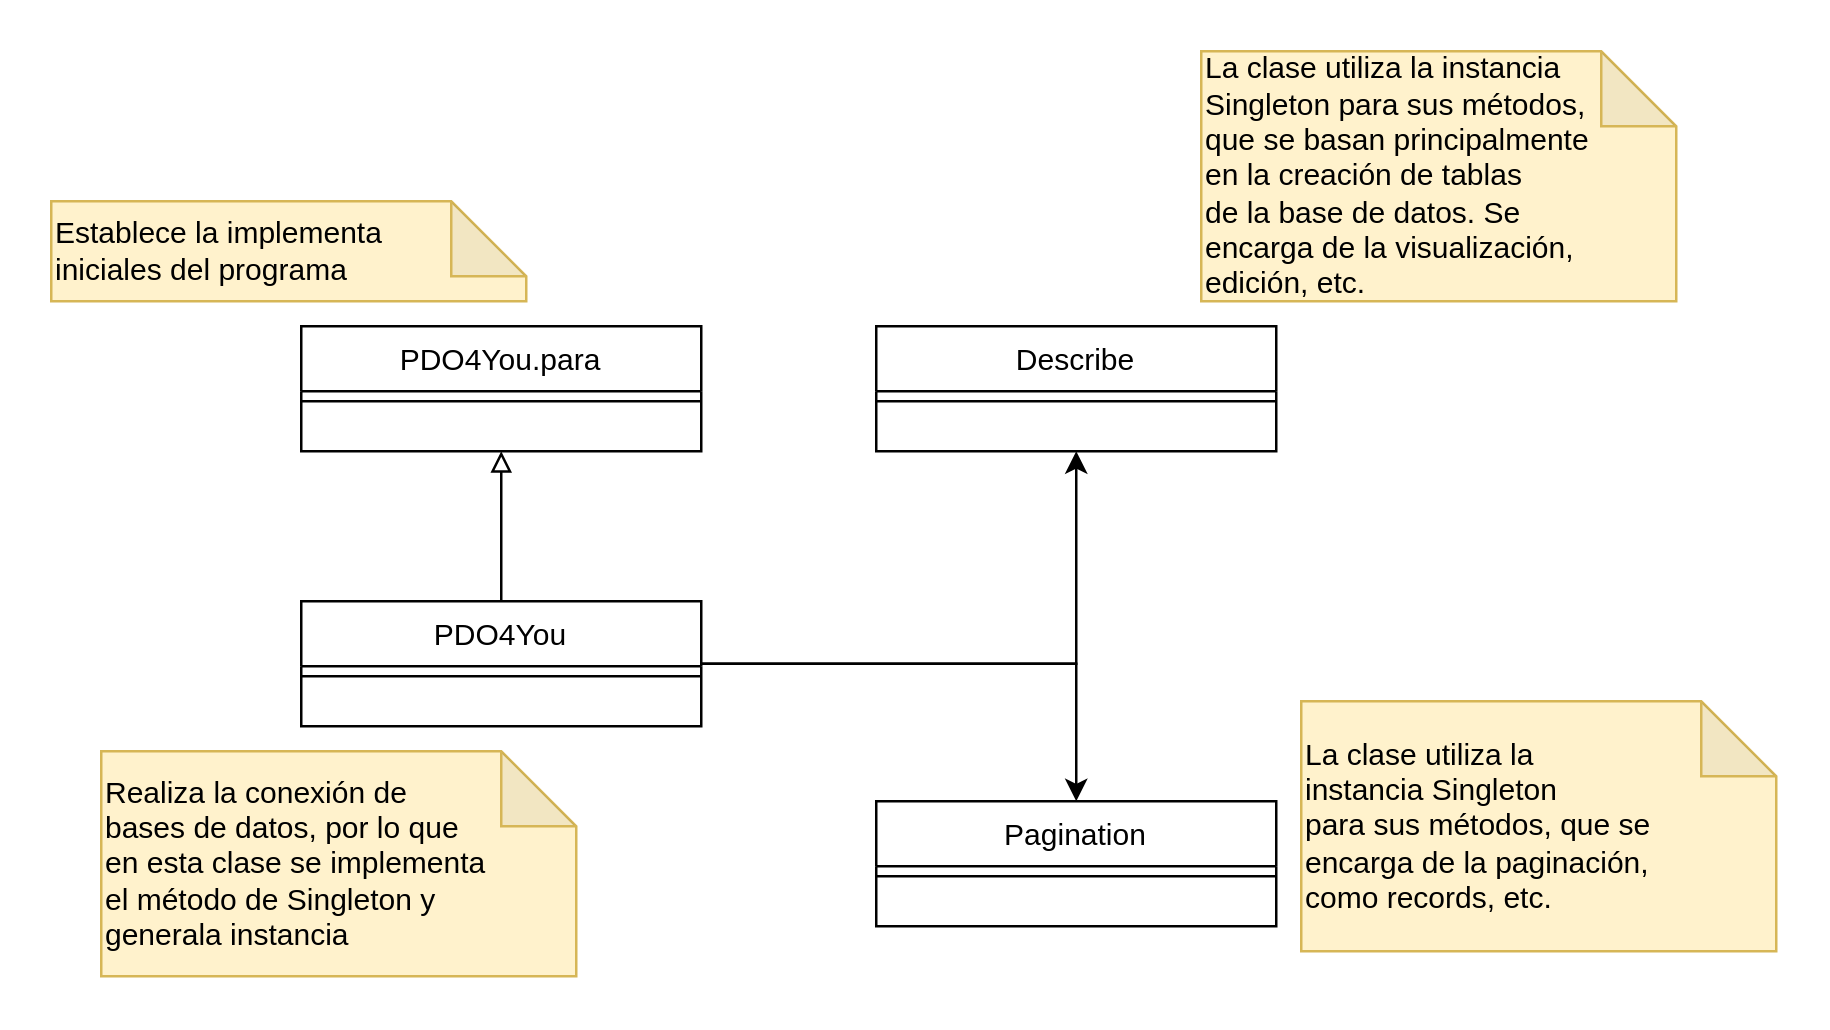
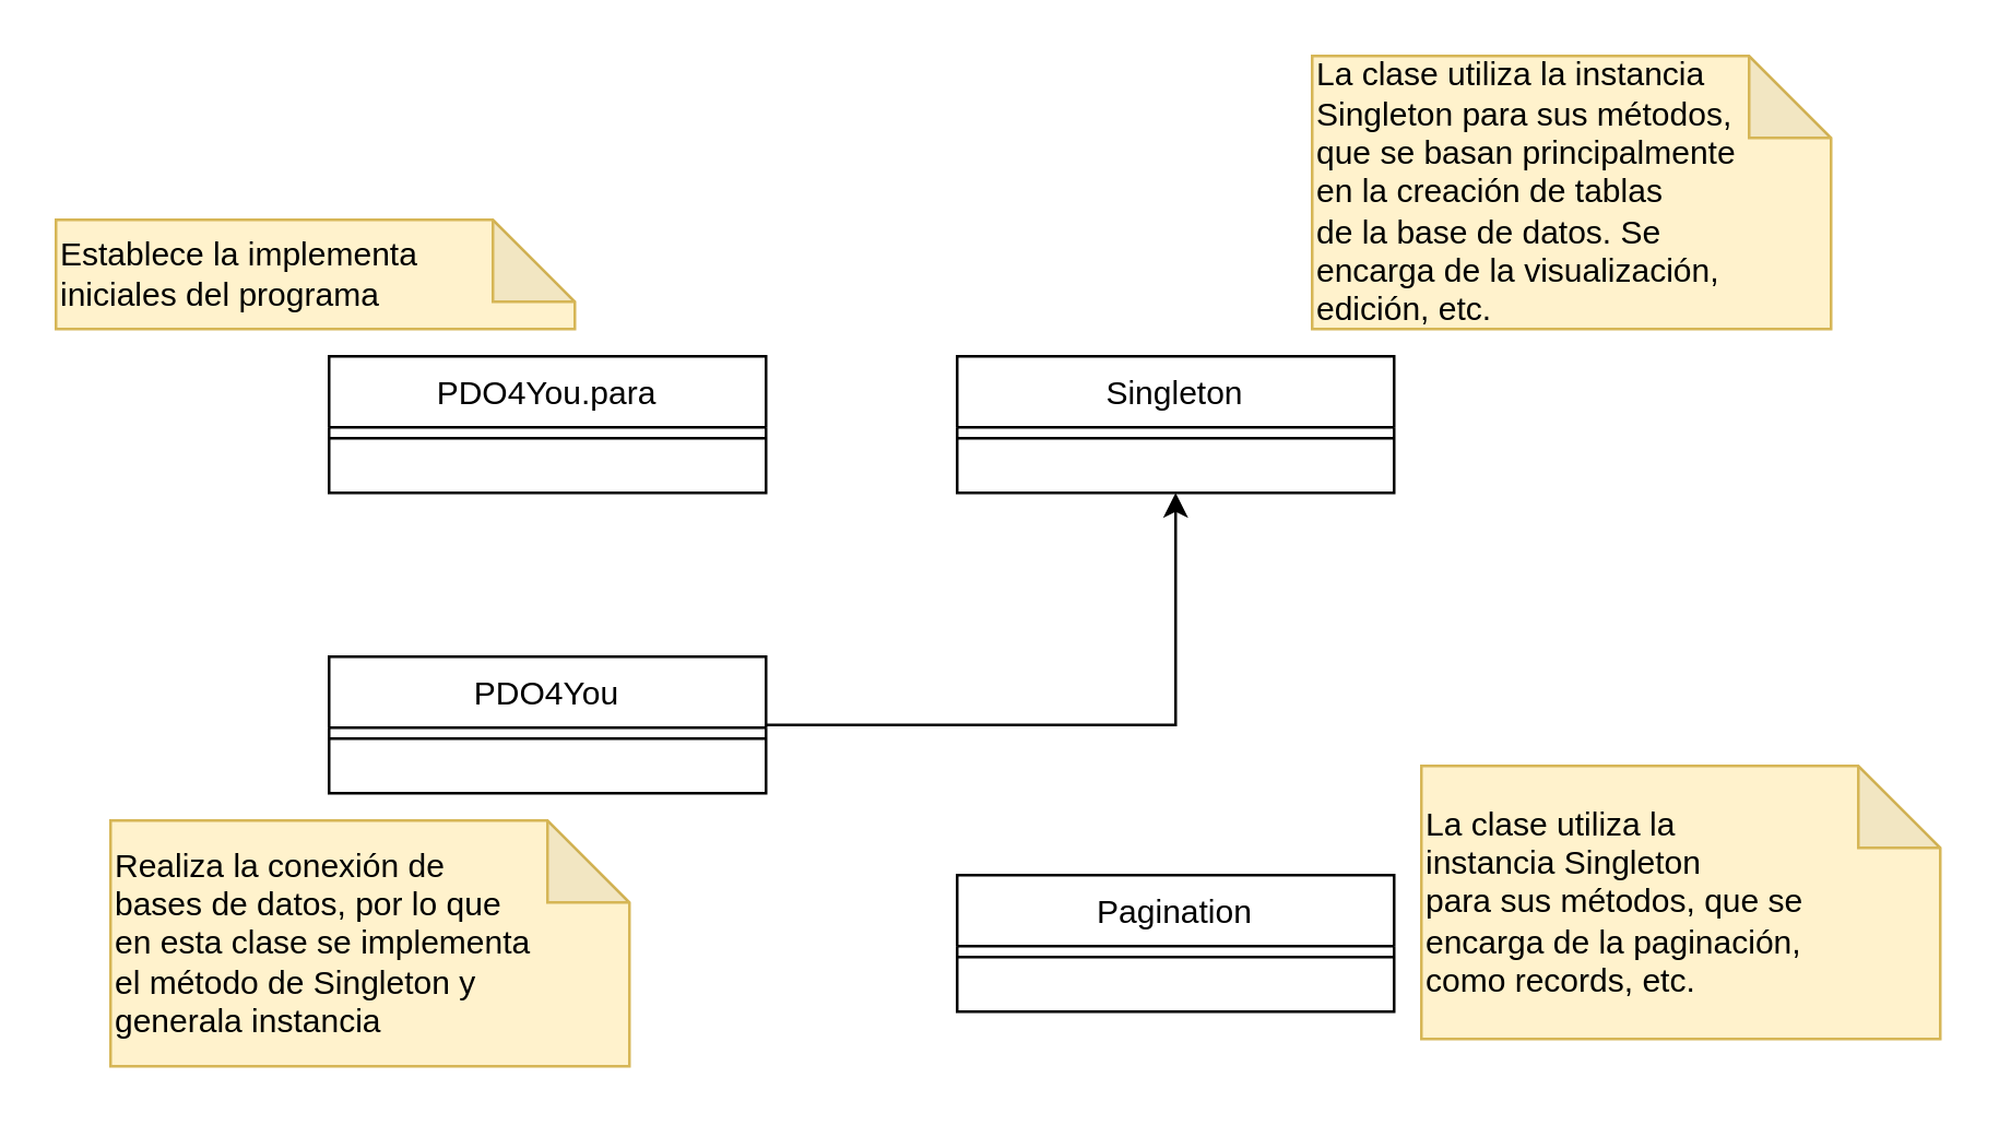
  <mxCell id="0" />
  <mxCell id="1" parent="0" />
- <mxCell id="2" value="Describe" style="swimlane;fontStyle=0;align=center;verticalAlign=top;childLayout=stackLayout;horizontal=1;startSize=26;horizontalStack=0;resizeParent=1;resizeLast=0;collapsible=1;marginBottom=0;rounded=0;shadow=0;strokeWidth=1;" parent="1" vertex="1"><mxGeometry x="350" y="130" width="160" height="50" as="geometry"><mxRectangle x="230" y="140" width="160" height="26" as="alternateBounds" /></mxGeometry></mxCell>
+ <mxCell id="2" value="Singleton" style="swimlane;fontStyle=0;align=center;verticalAlign=top;childLayout=stackLayout;horizontal=1;startSize=26;horizontalStack=0;resizeParent=1;resizeLast=0;collapsible=1;marginBottom=0;rounded=0;shadow=0;strokeWidth=1;" parent="1" vertex="1"><mxGeometry x="350" y="130" width="160" height="50" as="geometry"><mxRectangle x="230" y="140" width="160" height="26" as="alternateBounds" /></mxGeometry></mxCell>
  <mxCell id="3" value="" style="line;html=1;strokeWidth=1;align=left;verticalAlign=middle;spacingTop=-1;spacingLeft=3;spacingRight=3;rotatable=0;labelPosition=right;points=[];portConstraint=eastwest;" parent="2" vertex="1"><mxGeometry y="26" width="160" height="8" as="geometry" /></mxCell>
  <mxCell id="4" value="PDO4You.para" style="swimlane;fontStyle=0;align=center;verticalAlign=top;childLayout=stackLayout;horizontal=1;startSize=26;horizontalStack=0;resizeParent=1;resizeLast=0;collapsible=1;marginBottom=0;rounded=0;shadow=0;strokeWidth=1;" vertex="1" parent="1"><mxGeometry x="120" y="130" width="160" height="50" as="geometry"><mxRectangle x="230" y="140" width="160" height="26" as="alternateBounds" /></mxGeometry></mxCell>
  <mxCell id="5" value="" style="line;html=1;strokeWidth=1;align=left;verticalAlign=middle;spacingTop=-1;spacingLeft=3;spacingRight=3;rotatable=0;labelPosition=right;points=[];portConstraint=eastwest;" vertex="1" parent="4"><mxGeometry y="26" width="160" height="8" as="geometry" /></mxCell>
- <mxCell id="6" style="edgeStyle=orthogonalEdgeStyle;rounded=0;orthogonalLoop=1;jettySize=auto;html=1;entryX=0.5;entryY=1;entryDx=0;entryDy=0;endArrow=block;endFill=0;" edge="1" parent="1" source="9" target="4"><mxGeometry relative="1" as="geometry" /></mxCell>
- <mxCell id="7" style="edgeStyle=orthogonalEdgeStyle;rounded=0;orthogonalLoop=1;jettySize=auto;html=1;entryX=0.5;entryY=0;entryDx=0;entryDy=0;" edge="1" parent="1" source="9" target="11"><mxGeometry relative="1" as="geometry" /></mxCell>
  <mxCell id="8" style="edgeStyle=orthogonalEdgeStyle;rounded=0;orthogonalLoop=1;jettySize=auto;html=1;entryX=0.5;entryY=1;entryDx=0;entryDy=0;" edge="1" parent="1" source="9" target="2"><mxGeometry relative="1" as="geometry" /></mxCell>
  <mxCell id="9" value="PDO4You" style="swimlane;fontStyle=0;align=center;verticalAlign=top;childLayout=stackLayout;horizontal=1;startSize=26;horizontalStack=0;resizeParent=1;resizeLast=0;collapsible=1;marginBottom=0;rounded=0;shadow=0;strokeWidth=1;" vertex="1" parent="1"><mxGeometry x="120" y="240" width="160" height="50" as="geometry"><mxRectangle x="230" y="140" width="160" height="26" as="alternateBounds" /></mxGeometry></mxCell>
  <mxCell id="10" value="" style="line;html=1;strokeWidth=1;align=left;verticalAlign=middle;spacingTop=-1;spacingLeft=3;spacingRight=3;rotatable=0;labelPosition=right;points=[];portConstraint=eastwest;" vertex="1" parent="9"><mxGeometry y="26" width="160" height="8" as="geometry" /></mxCell>
  <mxCell id="11" value="Pagination" style="swimlane;fontStyle=0;align=center;verticalAlign=top;childLayout=stackLayout;horizontal=1;startSize=26;horizontalStack=0;resizeParent=1;resizeLast=0;collapsible=1;marginBottom=0;rounded=0;shadow=0;strokeWidth=1;" vertex="1" parent="1"><mxGeometry x="350" y="320" width="160" height="50" as="geometry"><mxRectangle x="230" y="140" width="160" height="26" as="alternateBounds" /></mxGeometry></mxCell>
  <mxCell id="12" value="" style="line;html=1;strokeWidth=1;align=left;verticalAlign=middle;spacingTop=-1;spacingLeft=3;spacingRight=3;rotatable=0;labelPosition=right;points=[];portConstraint=eastwest;" vertex="1" parent="11"><mxGeometry y="26" width="160" height="8" as="geometry" /></mxCell>
  <mxCell id="13" value="" style="shape=note;whiteSpace=wrap;html=1;backgroundOutline=1;darkOpacity=0.05;fillColor=#fff2cc;strokeColor=#d6b656;" vertex="1" parent="1"><mxGeometry x="20" y="80" width="190" height="40" as="geometry" /></mxCell>
  <mxCell id="14" value="&lt;p class=&quot;MsoNormal&quot;&gt;Establece la implementa iniciales del programa&lt;/p&gt;" style="text;html=1;strokeColor=none;fillColor=none;align=left;verticalAlign=middle;whiteSpace=wrap;rounded=0;" vertex="1" parent="1"><mxGeometry x="20" y="80" width="160" height="40" as="geometry" /></mxCell>
  <mxCell id="15" value="" style="shape=note;whiteSpace=wrap;html=1;backgroundOutline=1;darkOpacity=0.05;fillColor=#fff2cc;strokeColor=#d6b656;" vertex="1" parent="1"><mxGeometry x="40" y="300" width="190" height="90" as="geometry" /></mxCell>
  <mxCell id="16" value="&lt;p class=&quot;MsoNormal&quot;&gt;Realiza la conexión de&lt;br&gt;bases de datos, por lo que en esta clase se implementa el método de Singleton y&lt;br&gt;generala instancia&lt;/p&gt;" style="text;html=1;strokeColor=none;fillColor=none;align=left;verticalAlign=middle;whiteSpace=wrap;rounded=0;" vertex="1" parent="1"><mxGeometry x="40" y="300" width="160" height="90" as="geometry" /></mxCell>
  <mxCell id="17" value="" style="shape=note;whiteSpace=wrap;html=1;backgroundOutline=1;darkOpacity=0.05;fillColor=#fff2cc;strokeColor=#d6b656;" vertex="1" parent="1"><mxGeometry x="480" y="20" width="190" height="100" as="geometry" /></mxCell>
  <mxCell id="18" value="&lt;p class=&quot;MsoNormal&quot;&gt;La clase utiliza la instancia&lt;br/&gt;Singleton para sus métodos, que se basan principalmente en la creación de tablas&lt;br/&gt;de la base de datos. Se encarga de la visualización, edición, etc.&lt;/p&gt;" style="text;html=1;strokeColor=none;fillColor=none;align=left;verticalAlign=middle;whiteSpace=wrap;rounded=0;" vertex="1" parent="1"><mxGeometry x="480" y="25" width="160" height="90" as="geometry" /></mxCell>
  <mxCell id="19" value="" style="shape=note;whiteSpace=wrap;html=1;backgroundOutline=1;darkOpacity=0.05;fillColor=#fff2cc;strokeColor=#d6b656;" vertex="1" parent="1"><mxGeometry x="520" y="280" width="190" height="100" as="geometry" /></mxCell>
  <mxCell id="20" value="&lt;p class=&quot;MsoNormal&quot;&gt;La clase utiliza la&lt;br/&gt;instancia&lt;span style=&quot;font-size: 9pt; line-height: 107%; font-family: Helvetica, sans-serif;&quot;&gt; &lt;span style=&quot;background-image: initial; background-position: initial; background-size: initial; background-repeat: initial; background-attachment: initial; background-origin: initial; background-clip: initial;&quot;&gt;Singleton&lt;br/&gt;para sus métodos, que se encarga de la paginación, como records, etc.&lt;/span&gt;&lt;/span&gt;&lt;/p&gt;" style="text;html=1;strokeColor=none;fillColor=none;align=left;verticalAlign=middle;whiteSpace=wrap;rounded=0;" vertex="1" parent="1"><mxGeometry x="520" y="285" width="160" height="90" as="geometry" /></mxCell>
